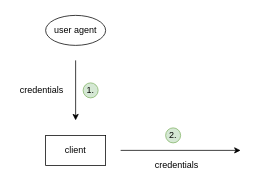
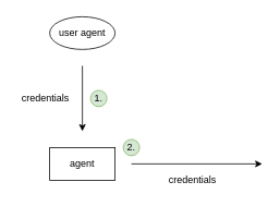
  <mxCell id="0" />
  <mxCell id="1" parent="0" />
  <mxCell id="2" value="user agent" style="ellipse;whiteSpace=wrap;html=1;" parent="1" vertex="1"><mxGeometry x="60" y="20" width="80" height="40" as="geometry" /></mxCell>
- <mxCell id="3" value="client" style="rounded=0;whiteSpace=wrap;html=1;" parent="1" vertex="1"><mxGeometry x="60" y="180" width="80" height="40" as="geometry" /></mxCell>
+ <mxCell id="3" value="agent" style="rounded=0;whiteSpace=wrap;html=1;" parent="1" vertex="1"><mxGeometry x="60" y="180" width="80" height="40" as="geometry" /></mxCell>
  <mxCell id="4" value="" style="endArrow=classic;html=1;" parent="1" edge="1"><mxGeometry width="50" height="50" relative="1" as="geometry"><mxPoint x="100" y="80" as="sourcePoint" /><mxPoint x="100" y="160" as="targetPoint" /></mxGeometry></mxCell>
  <mxCell id="5" value="" style="endArrow=classic;html=1;" parent="1" edge="1"><mxGeometry width="50" height="50" relative="1" as="geometry"><mxPoint x="160" y="200" as="sourcePoint" /><mxPoint x="320" y="200" as="targetPoint" /></mxGeometry></mxCell>
  <mxCell id="6" value="credentials" style="text;html=1;strokeColor=none;fillColor=none;align=center;verticalAlign=middle;whiteSpace=wrap;rounded=0;" parent="1" vertex="1"><mxGeometry x="20" y="110" width="70" height="20" as="geometry" /></mxCell>
  <mxCell id="7" value="credentials" style="text;html=1;strokeColor=none;fillColor=none;align=center;verticalAlign=middle;whiteSpace=wrap;rounded=0;" parent="1" vertex="1"><mxGeometry x="200" y="210" width="70" height="20" as="geometry" /></mxCell>
  <mxCell id="8" value="1." style="ellipse;whiteSpace=wrap;html=1;aspect=fixed;fillColor=#d5e8d4;strokeColor=#82b366;" vertex="1" parent="1"><mxGeometry x="110" y="110" width="20" height="20" as="geometry" /></mxCell>
- <mxCell id="9" value="2." style="ellipse;whiteSpace=wrap;html=1;aspect=fixed;fillColor=#d5e8d4;strokeColor=#82b366;" vertex="1" parent="1"><mxGeometry x="220" y="170" width="20" height="20" as="geometry" /></mxCell>
+ <mxCell id="9" value="2." style="ellipse;whiteSpace=wrap;html=1;aspect=fixed;fillColor=#d5e8d4;strokeColor=#82b366;" vertex="1" parent="1"><mxGeometry x="150" y="170" width="20" height="20" as="geometry" /></mxCell>
